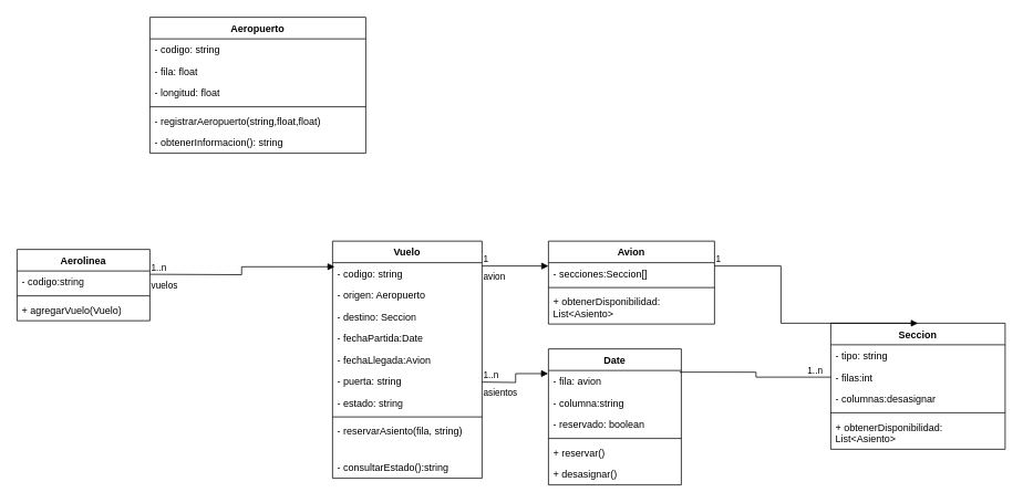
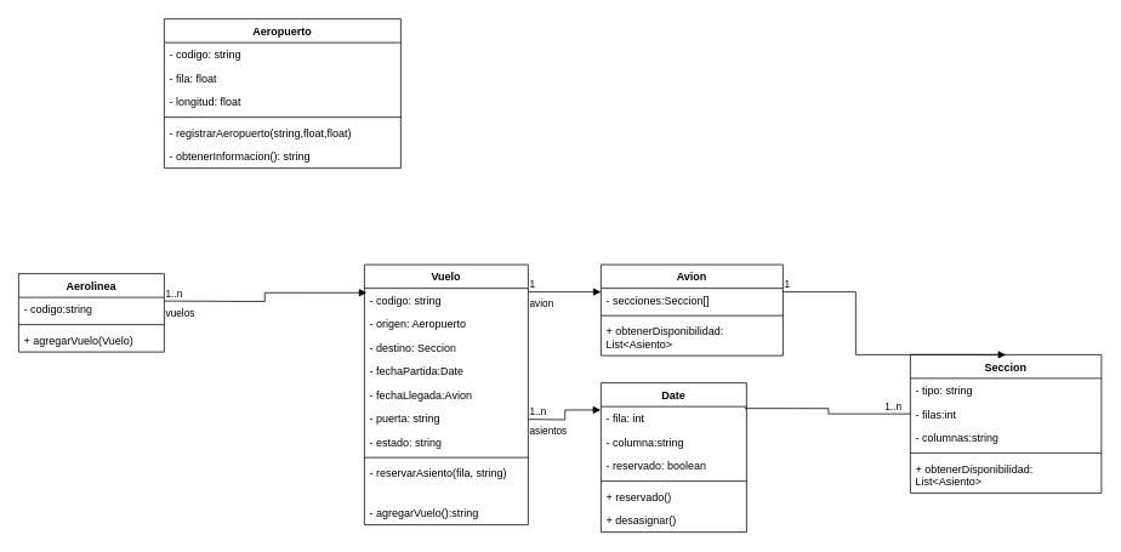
  <mxCell id="0" />
  <mxCell id="1" parent="0" />
  <mxCell id="2" value="Aerolinea" style="swimlane;fontStyle=1;align=center;verticalAlign=top;childLayout=stackLayout;horizontal=1;startSize=26;horizontalStack=0;resizeParent=1;resizeParentMax=0;resizeLast=0;collapsible=1;marginBottom=0;whiteSpace=wrap;html=1;" vertex="1" parent="1"><mxGeometry x="20" y="300" width="160" height="86" as="geometry" /></mxCell>
  <mxCell id="3" value="- codigo:string" style="text;strokeColor=none;fillColor=none;align=left;verticalAlign=top;spacingLeft=4;spacingRight=4;overflow=hidden;rotatable=0;points=[[0,0.5],[1,0.5]];portConstraint=eastwest;whiteSpace=wrap;html=1;" vertex="1" parent="2"><mxGeometry y="26" width="160" height="26" as="geometry" /></mxCell>
  <mxCell id="4" value="" style="line;strokeWidth=1;fillColor=none;align=left;verticalAlign=middle;spacingTop=-1;spacingLeft=3;spacingRight=3;rotatable=0;labelPosition=right;points=[];portConstraint=eastwest;strokeColor=inherit;" vertex="1" parent="2"><mxGeometry y="52" width="160" height="8" as="geometry" /></mxCell>
  <mxCell id="5" value="+ agregarVuelo(Vuelo)" style="text;strokeColor=none;fillColor=none;align=left;verticalAlign=top;spacingLeft=4;spacingRight=4;overflow=hidden;rotatable=0;points=[[0,0.5],[1,0.5]];portConstraint=eastwest;whiteSpace=wrap;html=1;" vertex="1" parent="2"><mxGeometry y="60" width="160" height="26" as="geometry" /></mxCell>
  <mxCell id="6" value="Vuelo" style="swimlane;fontStyle=1;align=center;verticalAlign=top;childLayout=stackLayout;horizontal=1;startSize=26;horizontalStack=0;resizeParent=1;resizeParentMax=0;resizeLast=0;collapsible=1;marginBottom=0;whiteSpace=wrap;html=1;" vertex="1" parent="1"><mxGeometry x="400" y="290" width="180" height="286" as="geometry" /></mxCell>
  <mxCell id="7" value="- codigo: string" style="text;strokeColor=none;fillColor=none;align=left;verticalAlign=top;spacingLeft=4;spacingRight=4;overflow=hidden;rotatable=0;points=[[0,0.5],[1,0.5]];portConstraint=eastwest;whiteSpace=wrap;html=1;" vertex="1" parent="6"><mxGeometry y="26" width="180" height="26" as="geometry" /></mxCell>
  <mxCell id="8" value="- origen: Aeropuerto" style="text;strokeColor=none;fillColor=none;align=left;verticalAlign=top;spacingLeft=4;spacingRight=4;overflow=hidden;rotatable=0;points=[[0,0.5],[1,0.5]];portConstraint=eastwest;whiteSpace=wrap;html=1;" vertex="1" parent="6"><mxGeometry y="52" width="180" height="26" as="geometry" /></mxCell>
  <mxCell id="9" value="- destino: Seccion" style="text;strokeColor=none;fillColor=none;align=left;verticalAlign=top;spacingLeft=4;spacingRight=4;overflow=hidden;rotatable=0;points=[[0,0.5],[1,0.5]];portConstraint=eastwest;whiteSpace=wrap;html=1;" vertex="1" parent="6"><mxGeometry y="78" width="180" height="26" as="geometry" /></mxCell>
  <mxCell id="10" value="- fechaPartida:Date" style="text;strokeColor=none;fillColor=none;align=left;verticalAlign=top;spacingLeft=4;spacingRight=4;overflow=hidden;rotatable=0;points=[[0,0.5],[1,0.5]];portConstraint=eastwest;whiteSpace=wrap;html=1;" vertex="1" parent="6"><mxGeometry y="104" width="180" height="26" as="geometry" /></mxCell>
  <mxCell id="11" value="- fechaLlegada:Avion" style="text;strokeColor=none;fillColor=none;align=left;verticalAlign=top;spacingLeft=4;spacingRight=4;overflow=hidden;rotatable=0;points=[[0,0.5],[1,0.5]];portConstraint=eastwest;whiteSpace=wrap;html=1;" vertex="1" parent="6"><mxGeometry y="130" width="180" height="26" as="geometry" /></mxCell>
  <mxCell id="12" value="- puerta: string" style="text;strokeColor=none;fillColor=none;align=left;verticalAlign=top;spacingLeft=4;spacingRight=4;overflow=hidden;rotatable=0;points=[[0,0.5],[1,0.5]];portConstraint=eastwest;whiteSpace=wrap;html=1;" vertex="1" parent="6"><mxGeometry y="156" width="180" height="26" as="geometry" /></mxCell>
  <mxCell id="13" value="- estado: string" style="text;strokeColor=none;fillColor=none;align=left;verticalAlign=top;spacingLeft=4;spacingRight=4;overflow=hidden;rotatable=0;points=[[0,0.5],[1,0.5]];portConstraint=eastwest;whiteSpace=wrap;html=1;" vertex="1" parent="6"><mxGeometry y="182" width="180" height="26" as="geometry" /></mxCell>
  <mxCell id="14" value="" style="line;strokeWidth=1;fillColor=none;align=left;verticalAlign=middle;spacingTop=-1;spacingLeft=3;spacingRight=3;rotatable=0;labelPosition=right;points=[];portConstraint=eastwest;strokeColor=inherit;" vertex="1" parent="6"><mxGeometry y="208" width="180" height="8" as="geometry" /></mxCell>
  <mxCell id="15" value="- reservarAsiento(fila, string)" style="text;strokeColor=none;fillColor=none;align=left;verticalAlign=top;spacingLeft=4;spacingRight=4;overflow=hidden;rotatable=0;points=[[0,0.5],[1,0.5]];portConstraint=eastwest;whiteSpace=wrap;html=1;" vertex="1" parent="6"><mxGeometry y="216" width="180" height="44" as="geometry" /></mxCell>
- <mxCell id="16" value="- consultarEstado():string" style="text;strokeColor=none;fillColor=none;align=left;verticalAlign=top;spacingLeft=4;spacingRight=4;overflow=hidden;rotatable=0;points=[[0,0.5],[1,0.5]];portConstraint=eastwest;whiteSpace=wrap;html=1;" vertex="1" parent="6"><mxGeometry y="260" width="180" height="26" as="geometry" /></mxCell>
+ <mxCell id="16" value="- agregarVuelo():string" style="text;strokeColor=none;fillColor=none;align=left;verticalAlign=top;spacingLeft=4;spacingRight=4;overflow=hidden;rotatable=0;points=[[0,0.5],[1,0.5]];portConstraint=eastwest;whiteSpace=wrap;html=1;" vertex="1" parent="6"><mxGeometry y="260" width="180" height="26" as="geometry" /></mxCell>
  <mxCell id="17" value="Avion" style="swimlane;fontStyle=1;align=center;verticalAlign=top;childLayout=stackLayout;horizontal=1;startSize=26;horizontalStack=0;resizeParent=1;resizeParentMax=0;resizeLast=0;collapsible=1;marginBottom=0;whiteSpace=wrap;html=1;" vertex="1" parent="1"><mxGeometry x="660" y="290" width="200" height="100" as="geometry" /></mxCell>
  <mxCell id="18" value="- secciones:Seccion[]" style="text;strokeColor=none;fillColor=none;align=left;verticalAlign=top;spacingLeft=4;spacingRight=4;overflow=hidden;rotatable=0;points=[[0,0.5],[1,0.5]];portConstraint=eastwest;whiteSpace=wrap;html=1;" vertex="1" parent="17"><mxGeometry y="26" width="200" height="26" as="geometry" /></mxCell>
  <mxCell id="19" value="" style="line;strokeWidth=1;fillColor=none;align=left;verticalAlign=middle;spacingTop=-1;spacingLeft=3;spacingRight=3;rotatable=0;labelPosition=right;points=[];portConstraint=eastwest;strokeColor=inherit;" vertex="1" parent="17"><mxGeometry y="52" width="200" height="8" as="geometry" /></mxCell>
  <mxCell id="20" value="+ obtenerDisponibilidad: List&amp;lt;Asiento&amp;gt;" style="text;strokeColor=none;fillColor=none;align=left;verticalAlign=top;spacingLeft=4;spacingRight=4;overflow=hidden;rotatable=0;points=[[0,0.5],[1,0.5]];portConstraint=eastwest;whiteSpace=wrap;html=1;" vertex="1" parent="17"><mxGeometry y="60" width="200" height="40" as="geometry" /></mxCell>
  <mxCell id="21" value="Aeropuerto" style="swimlane;fontStyle=1;align=center;verticalAlign=top;childLayout=stackLayout;horizontal=1;startSize=26;horizontalStack=0;resizeParent=1;resizeParentMax=0;resizeLast=0;collapsible=1;marginBottom=0;whiteSpace=wrap;html=1;" vertex="1" parent="1"><mxGeometry x="180" width="260" height="164" as="geometry" y="20" /></mxCell>
  <mxCell id="22" value="- codigo: string" style="text;strokeColor=none;fillColor=none;align=left;verticalAlign=top;spacingLeft=4;spacingRight=4;overflow=hidden;rotatable=0;points=[[0,0.5],[1,0.5]];portConstraint=eastwest;whiteSpace=wrap;html=1;" vertex="1" parent="21"><mxGeometry y="26" width="260" height="26" as="geometry" /></mxCell>
  <mxCell id="23" value="- fila: float" style="text;strokeColor=none;fillColor=none;align=left;verticalAlign=top;spacingLeft=4;spacingRight=4;overflow=hidden;rotatable=0;points=[[0,0.5],[1,0.5]];portConstraint=eastwest;whiteSpace=wrap;html=1;" vertex="1" parent="21"><mxGeometry y="52" width="260" height="26" as="geometry" /></mxCell>
  <mxCell id="24" value="- longitud: float" style="text;strokeColor=none;fillColor=none;align=left;verticalAlign=top;spacingLeft=4;spacingRight=4;overflow=hidden;rotatable=0;points=[[0,0.5],[1,0.5]];portConstraint=eastwest;whiteSpace=wrap;html=1;" vertex="1" parent="21"><mxGeometry y="78" width="260" height="26" as="geometry" /></mxCell>
  <mxCell id="25" value="" style="line;strokeWidth=1;fillColor=none;align=left;verticalAlign=middle;spacingTop=-1;spacingLeft=3;spacingRight=3;rotatable=0;labelPosition=right;points=[];portConstraint=eastwest;strokeColor=inherit;" vertex="1" parent="21"><mxGeometry y="104" width="260" height="8" as="geometry" /></mxCell>
  <mxCell id="26" value="- registrarAeropuerto(string,float,float)" style="text;strokeColor=none;fillColor=none;align=left;verticalAlign=top;spacingLeft=4;spacingRight=4;overflow=hidden;rotatable=0;points=[[0,0.5],[1,0.5]];portConstraint=eastwest;whiteSpace=wrap;html=1;" vertex="1" parent="21"><mxGeometry y="112" width="260" height="26" as="geometry" /></mxCell>
  <mxCell id="27" value="- obtenerInformacion(): string" style="text;strokeColor=none;fillColor=none;align=left;verticalAlign=top;spacingLeft=4;spacingRight=4;overflow=hidden;rotatable=0;points=[[0,0.5],[1,0.5]];portConstraint=eastwest;whiteSpace=wrap;html=1;" vertex="1" parent="21"><mxGeometry y="138" width="260" height="26" as="geometry" /></mxCell>
  <mxCell id="28" value="Seccion" style="swimlane;fontStyle=1;align=center;verticalAlign=top;childLayout=stackLayout;horizontal=1;startSize=26;horizontalStack=0;resizeParent=1;resizeParentMax=0;resizeLast=0;collapsible=1;marginBottom=0;whiteSpace=wrap;html=1;" vertex="1" parent="1"><mxGeometry x="1000" y="389" width="210" height="152" as="geometry" /></mxCell>
  <mxCell id="29" value="- tipo: string" style="text;strokeColor=none;fillColor=none;align=left;verticalAlign=top;spacingLeft=4;spacingRight=4;overflow=hidden;rotatable=0;points=[[0,0.5],[1,0.5]];portConstraint=eastwest;whiteSpace=wrap;html=1;" vertex="1" parent="28"><mxGeometry y="26" width="210" height="26" as="geometry" /></mxCell>
  <mxCell id="30" value="- filas:int" style="text;strokeColor=none;fillColor=none;align=left;verticalAlign=top;spacingLeft=4;spacingRight=4;overflow=hidden;rotatable=0;points=[[0,0.5],[1,0.5]];portConstraint=eastwest;whiteSpace=wrap;html=1;" vertex="1" parent="28"><mxGeometry y="52" width="210" height="26" as="geometry" /></mxCell>
- <mxCell id="31" value="- columnas:desasignar" style="text;strokeColor=none;fillColor=none;align=left;verticalAlign=top;spacingLeft=4;spacingRight=4;overflow=hidden;rotatable=0;points=[[0,0.5],[1,0.5]];portConstraint=eastwest;whiteSpace=wrap;html=1;" vertex="1" parent="28"><mxGeometry y="78" width="210" height="26" as="geometry" /></mxCell>
+ <mxCell id="31" value="- columnas:string" style="text;strokeColor=none;fillColor=none;align=left;verticalAlign=top;spacingLeft=4;spacingRight=4;overflow=hidden;rotatable=0;points=[[0,0.5],[1,0.5]];portConstraint=eastwest;whiteSpace=wrap;html=1;" vertex="1" parent="28"><mxGeometry y="78" width="210" height="26" as="geometry" /></mxCell>
  <mxCell id="32" value="" style="line;strokeWidth=1;fillColor=none;align=left;verticalAlign=middle;spacingTop=-1;spacingLeft=3;spacingRight=3;rotatable=0;labelPosition=right;points=[];portConstraint=eastwest;strokeColor=inherit;" vertex="1" parent="28"><mxGeometry y="104" width="210" height="8" as="geometry" /></mxCell>
  <mxCell id="33" value="+ obtenerDisponibilidad: List&amp;lt;Asiento&amp;gt;" style="text;strokeColor=none;fillColor=none;align=left;verticalAlign=top;spacingLeft=4;spacingRight=4;overflow=hidden;rotatable=0;points=[[0,0.5],[1,0.5]];portConstraint=eastwest;whiteSpace=wrap;html=1;" vertex="1" parent="28"><mxGeometry y="112" width="210" height="40" as="geometry" /></mxCell>
  <mxCell id="34" value="Date" style="swimlane;fontStyle=1;align=center;verticalAlign=top;childLayout=stackLayout;horizontal=1;startSize=26;horizontalStack=0;resizeParent=1;resizeParentMax=0;resizeLast=0;collapsible=1;marginBottom=0;whiteSpace=wrap;html=1;" vertex="1" parent="1"><mxGeometry x="660" y="420" width="160" height="164" as="geometry" /></mxCell>
- <mxCell id="35" value="- fila: avion" style="text;strokeColor=none;fillColor=none;align=left;verticalAlign=top;spacingLeft=4;spacingRight=4;overflow=hidden;rotatable=0;points=[[0,0.5],[1,0.5]];portConstraint=eastwest;whiteSpace=wrap;html=1;" vertex="1" parent="34"><mxGeometry y="26" width="160" height="26" as="geometry" /></mxCell>
+ <mxCell id="35" value="- fila: int" style="text;strokeColor=none;fillColor=none;align=left;verticalAlign=top;spacingLeft=4;spacingRight=4;overflow=hidden;rotatable=0;points=[[0,0.5],[1,0.5]];portConstraint=eastwest;whiteSpace=wrap;html=1;" vertex="1" parent="34"><mxGeometry y="26" width="160" height="26" as="geometry" /></mxCell>
  <mxCell id="36" value="- columna:string" style="text;strokeColor=none;fillColor=none;align=left;verticalAlign=top;spacingLeft=4;spacingRight=4;overflow=hidden;rotatable=0;points=[[0,0.5],[1,0.5]];portConstraint=eastwest;whiteSpace=wrap;html=1;" vertex="1" parent="34"><mxGeometry y="52" width="160" height="26" as="geometry" /></mxCell>
  <mxCell id="37" value="- reservado: boolean" style="text;strokeColor=none;fillColor=none;align=left;verticalAlign=top;spacingLeft=4;spacingRight=4;overflow=hidden;rotatable=0;points=[[0,0.5],[1,0.5]];portConstraint=eastwest;whiteSpace=wrap;html=1;" vertex="1" parent="34"><mxGeometry y="78" width="160" height="26" as="geometry" /></mxCell>
  <mxCell id="38" value="" style="line;strokeWidth=1;fillColor=none;align=left;verticalAlign=middle;spacingTop=-1;spacingLeft=3;spacingRight=3;rotatable=0;labelPosition=right;points=[];portConstraint=eastwest;strokeColor=inherit;" vertex="1" parent="34"><mxGeometry y="104" width="160" height="8" as="geometry" /></mxCell>
- <mxCell id="39" value="&lt;div&gt;+ reservar()&lt;/div&gt;" style="text;strokeColor=none;fillColor=none;align=left;verticalAlign=top;spacingLeft=4;spacingRight=4;overflow=hidden;rotatable=0;points=[[0,0.5],[1,0.5]];portConstraint=eastwest;whiteSpace=wrap;html=1;" vertex="1" parent="34"><mxGeometry y="112" width="160" height="26" as="geometry" /></mxCell>
+ <mxCell id="39" value="&lt;div&gt;+ reservado()&lt;/div&gt;" style="text;strokeColor=none;fillColor=none;align=left;verticalAlign=top;spacingLeft=4;spacingRight=4;overflow=hidden;rotatable=0;points=[[0,0.5],[1,0.5]];portConstraint=eastwest;whiteSpace=wrap;html=1;" vertex="1" parent="34"><mxGeometry y="112" width="160" height="26" as="geometry" /></mxCell>
  <mxCell id="40" value="&lt;div&gt;+ desasignar()&lt;/div&gt;" style="text;strokeColor=none;fillColor=none;align=left;verticalAlign=top;spacingLeft=4;spacingRight=4;overflow=hidden;rotatable=0;points=[[0,0.5],[1,0.5]];portConstraint=eastwest;whiteSpace=wrap;html=1;" vertex="1" parent="34"><mxGeometry y="138" width="160" height="26" as="geometry" /></mxCell>
  <mxCell id="41" value="vuelos" style="endArrow=block;endFill=1;html=1;edgeStyle=orthogonalEdgeStyle;align=left;verticalAlign=top;rounded=0;entryX=0.014;entryY=0.108;entryDx=0;entryDy=0;entryPerimeter=0;" edge="1" parent="1" target="6"><mxGeometry x="-1" relative="1" as="geometry"><mxPoint x="180" y="330" as="sourcePoint" /><mxPoint x="340" y="330" as="targetPoint" /></mxGeometry></mxCell>
  <mxCell id="42" value="1..n" style="edgeLabel;resizable=0;html=1;align=left;verticalAlign=bottom;" connectable="0" vertex="1" parent="41"><mxGeometry x="-1" relative="1" as="geometry" /></mxCell>
  <mxCell id="43" value="avion" style="endArrow=block;endFill=1;html=1;edgeStyle=orthogonalEdgeStyle;align=left;verticalAlign=top;rounded=0;" edge="1" parent="1"><mxGeometry x="-1" relative="1" as="geometry"><mxPoint x="580" y="320" as="sourcePoint" /><mxPoint x="660" y="320" as="targetPoint" /></mxGeometry></mxCell>
  <mxCell id="44" value="1" style="edgeLabel;resizable=0;html=1;align=left;verticalAlign=bottom;" connectable="0" vertex="1" parent="43"><mxGeometry x="-1" relative="1" as="geometry"><mxPoint as="offset" /></mxGeometry></mxCell>
  <mxCell id="45" value="asientos" style="endArrow=block;endFill=1;html=1;edgeStyle=orthogonalEdgeStyle;align=left;verticalAlign=top;rounded=0;entryX=-0.002;entryY=0.145;entryDx=0;entryDy=0;entryPerimeter=0;" edge="1" parent="1" target="35"><mxGeometry x="-1" relative="1" as="geometry"><mxPoint x="580" y="460" as="sourcePoint" /><mxPoint x="740" y="460" as="targetPoint" /></mxGeometry></mxCell>
  <mxCell id="46" value="1..n" style="edgeLabel;resizable=0;html=1;align=left;verticalAlign=bottom;" connectable="0" vertex="1" parent="45"><mxGeometry x="-1" relative="1" as="geometry"><mxPoint y="-1" as="offset" /></mxGeometry></mxCell>
  <mxCell id="47" value="" style="endArrow=block;endFill=1;html=1;edgeStyle=orthogonalEdgeStyle;align=left;verticalAlign=top;rounded=0;entryX=0.5;entryY=0;entryDx=0;entryDy=0;" edge="1" parent="1" target="28"><mxGeometry x="-1" relative="1" as="geometry"><mxPoint x="860" y="320" as="sourcePoint" /><mxPoint x="940" y="370" as="targetPoint" /><Array as="points"><mxPoint x="940" y="320" /></Array></mxGeometry></mxCell>
  <mxCell id="48" value="1" style="edgeLabel;resizable=0;html=1;align=left;verticalAlign=bottom;" connectable="0" vertex="1" parent="47"><mxGeometry x="-1" relative="1" as="geometry" /></mxCell>
  <mxCell id="49" style="edgeStyle=orthogonalEdgeStyle;rounded=0;orthogonalLoop=1;jettySize=auto;html=1;exitX=0;exitY=0.5;exitDx=0;exitDy=0;entryX=0.987;entryY=0.079;entryDx=0;entryDy=0;entryPerimeter=0;endArrow=none;" edge="1" parent="1" source="30" target="35"><mxGeometry relative="1" as="geometry" /></mxCell>
  <mxCell id="50" value="1..n" style="edgeLabel;html=1;align=center;verticalAlign=middle;resizable=0;points=[];" vertex="1" connectable="0" parent="49"><mxGeometry x="-0.571" relative="1" as="geometry"><mxPoint x="20" y="-9" as="offset" /></mxGeometry></mxCell>
